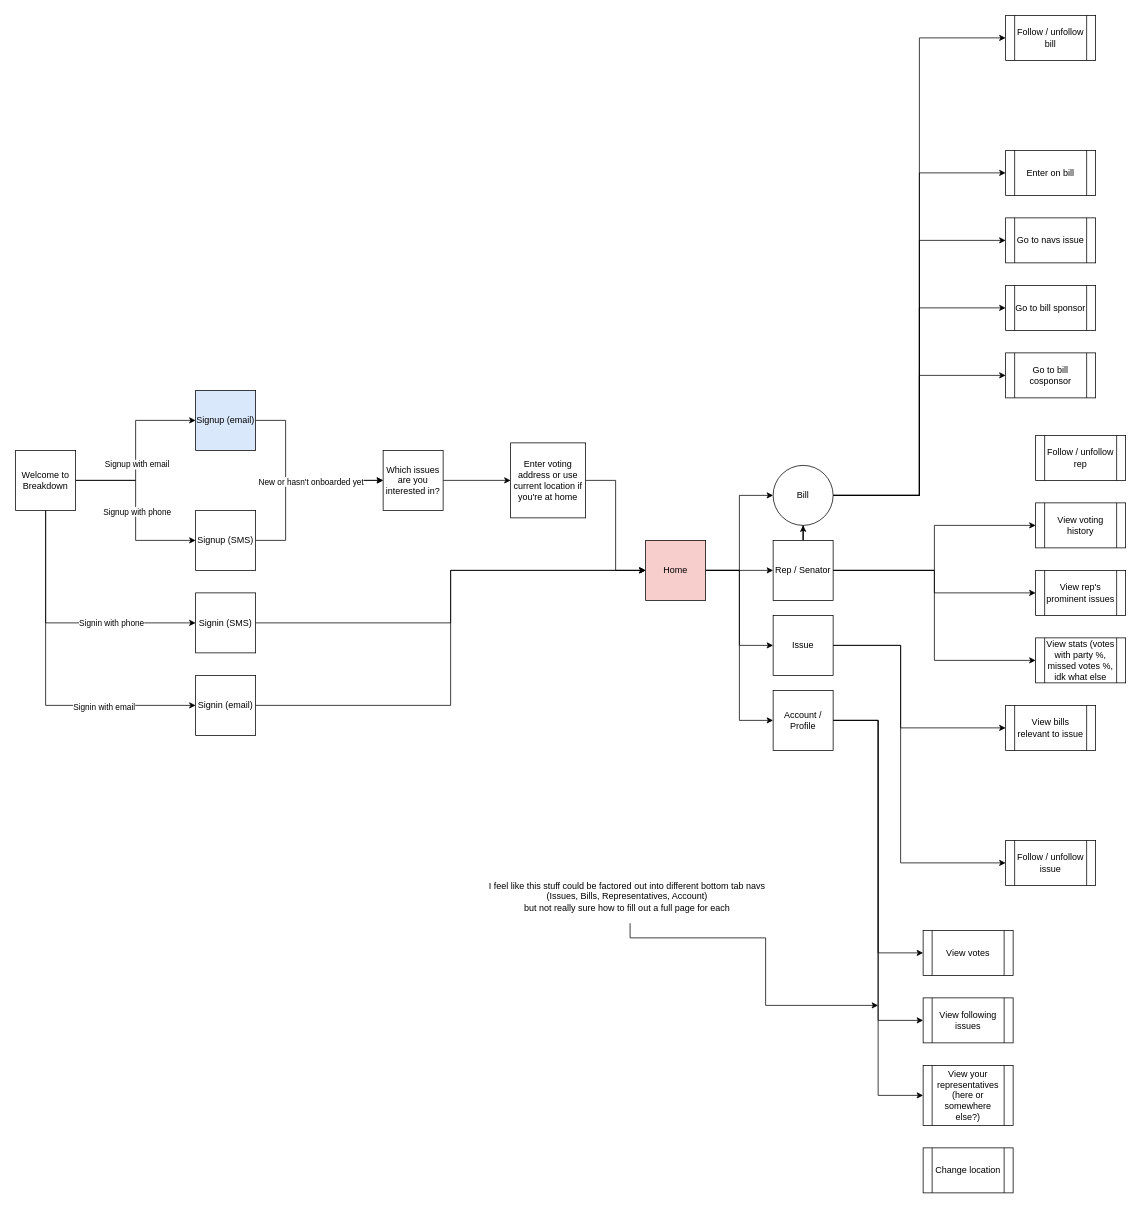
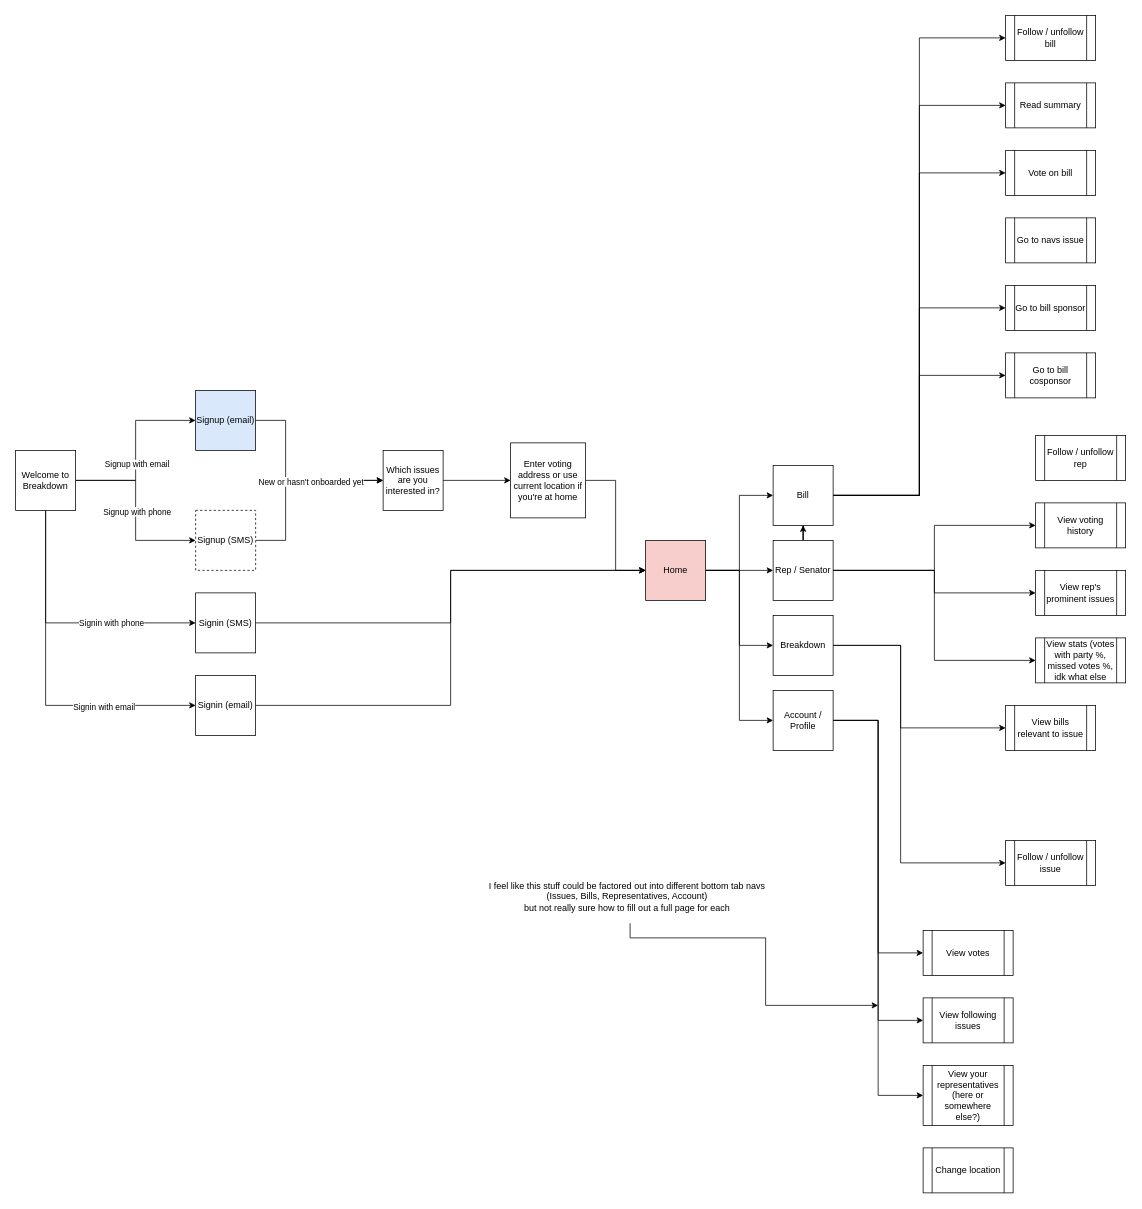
  <mxCell id="0" />
  <mxCell id="1" parent="0" />
  <mxCell id="2" style="edgeStyle=orthogonalEdgeStyle;rounded=0;orthogonalLoop=1;jettySize=auto;html=1;entryX=0;entryY=0.5;entryDx=0;entryDy=0;" edge="1" parent="1" source="10" target="12"><mxGeometry relative="1" as="geometry" /></mxCell>
  <mxCell id="3" value="Signup with email" style="edgeLabel;html=1;align=center;verticalAlign=middle;resizable=0;points=[];" vertex="1" connectable="0" parent="2"><mxGeometry x="-0.15" y="-1" relative="1" as="geometry"><mxPoint as="offset" /></mxGeometry></mxCell>
  <mxCell id="4" style="edgeStyle=orthogonalEdgeStyle;rounded=0;orthogonalLoop=1;jettySize=auto;html=1;entryX=0;entryY=0.5;entryDx=0;entryDy=0;" edge="1" parent="1" source="10" target="15"><mxGeometry relative="1" as="geometry" /></mxCell>
  <mxCell id="5" value="Signup with phone" style="edgeLabel;html=1;align=center;verticalAlign=middle;resizable=0;points=[];" vertex="1" connectable="0" parent="4"><mxGeometry x="0.01" y="1" relative="1" as="geometry"><mxPoint as="offset" /></mxGeometry></mxCell>
  <mxCell id="6" style="edgeStyle=orthogonalEdgeStyle;rounded=0;orthogonalLoop=1;jettySize=auto;html=1;entryX=0;entryY=0.5;entryDx=0;entryDy=0;" edge="1" parent="1" source="10" target="17"><mxGeometry relative="1" as="geometry"><Array as="points"><mxPoint x="60" y="830" /></Array></mxGeometry></mxCell>
  <mxCell id="7" value="Signin with phone" style="edgeLabel;html=1;align=center;verticalAlign=middle;resizable=0;points=[];" vertex="1" connectable="0" parent="6"><mxGeometry x="0.354" y="1" relative="1" as="geometry"><mxPoint as="offset" /></mxGeometry></mxCell>
  <mxCell id="8" style="edgeStyle=orthogonalEdgeStyle;rounded=0;orthogonalLoop=1;jettySize=auto;html=1;entryX=0;entryY=0.5;entryDx=0;entryDy=0;" edge="1" parent="1" source="10" target="19"><mxGeometry relative="1" as="geometry"><Array as="points"><mxPoint x="60" y="940" /></Array></mxGeometry></mxCell>
  <mxCell id="9" value="Signin with email" style="edgeLabel;html=1;align=center;verticalAlign=middle;resizable=0;points=[];" vertex="1" connectable="0" parent="8"><mxGeometry x="0.465" y="-2" relative="1" as="geometry"><mxPoint as="offset" /></mxGeometry></mxCell>
  <mxCell id="10" value="Welcome to Breakdown" style="whiteSpace=wrap;html=1;aspect=fixed;" vertex="1" parent="1"><mxGeometry x="20" y="600" width="80" height="80" as="geometry" /></mxCell>
  <mxCell id="11" style="edgeStyle=orthogonalEdgeStyle;rounded=0;orthogonalLoop=1;jettySize=auto;html=1;entryX=0;entryY=0.5;entryDx=0;entryDy=0;" edge="1" parent="1" source="12" target="26"><mxGeometry relative="1" as="geometry"><Array as="points"><mxPoint x="380" y="560" /><mxPoint x="380" y="640" /></Array></mxGeometry></mxCell>
  <mxCell id="12" value="Signup (email)" style="whiteSpace=wrap;html=1;aspect=fixed;fillColor=#dae8fc;" vertex="1" parent="1"><mxGeometry x="260" y="520" width="80" height="80" as="geometry" /></mxCell>
  <mxCell id="13" style="edgeStyle=orthogonalEdgeStyle;rounded=0;orthogonalLoop=1;jettySize=auto;html=1;entryX=0;entryY=0.5;entryDx=0;entryDy=0;" edge="1" parent="1" source="15" target="26"><mxGeometry relative="1" as="geometry"><Array as="points"><mxPoint x="380" y="720" /><mxPoint x="380" y="640" /></Array></mxGeometry></mxCell>
  <mxCell id="14" value="New or hasn't onboarded yet" style="edgeLabel;html=1;align=center;verticalAlign=middle;resizable=0;points=[];" vertex="1" connectable="0" parent="13"><mxGeometry x="0.224" y="-1" relative="1" as="geometry"><mxPoint as="offset" /></mxGeometry></mxCell>
- <mxCell id="15" value="Signup (SMS)" style="whiteSpace=wrap;html=1;aspect=fixed;" vertex="1" parent="1"><mxGeometry x="260" y="680" width="80" height="80" as="geometry" /></mxCell>
+ <mxCell id="15" value="Signup (SMS)" style="whiteSpace=wrap;html=1;aspect=fixed;dashed=1;" vertex="1" parent="1"><mxGeometry x="260" y="680" width="80" height="80" as="geometry" /></mxCell>
  <mxCell id="16" style="edgeStyle=orthogonalEdgeStyle;rounded=0;orthogonalLoop=1;jettySize=auto;html=1;entryX=0;entryY=0.5;entryDx=0;entryDy=0;" edge="1" parent="1" source="17" target="24"><mxGeometry relative="1" as="geometry" /></mxCell>
  <mxCell id="17" value="Signin (SMS)" style="whiteSpace=wrap;html=1;aspect=fixed;" vertex="1" parent="1"><mxGeometry x="260" y="790" width="80" height="80" as="geometry" /></mxCell>
  <mxCell id="18" style="edgeStyle=orthogonalEdgeStyle;rounded=0;orthogonalLoop=1;jettySize=auto;html=1;entryX=0;entryY=0.5;entryDx=0;entryDy=0;" edge="1" parent="1" source="19" target="24"><mxGeometry relative="1" as="geometry" /></mxCell>
  <mxCell id="19" value="Signin (email)" style="whiteSpace=wrap;html=1;aspect=fixed;" vertex="1" parent="1"><mxGeometry x="260" y="900" width="80" height="80" as="geometry" /></mxCell>
  <mxCell id="20" style="edgeStyle=orthogonalEdgeStyle;rounded=0;orthogonalLoop=1;jettySize=auto;html=1;entryX=0;entryY=0.5;entryDx=0;entryDy=0;" edge="1" parent="1" source="24" target="35"><mxGeometry relative="1" as="geometry" /></mxCell>
  <mxCell id="21" style="edgeStyle=orthogonalEdgeStyle;rounded=0;orthogonalLoop=1;jettySize=auto;html=1;entryX=0;entryY=0.5;entryDx=0;entryDy=0;" edge="1" parent="1" source="24" target="40"><mxGeometry relative="1" as="geometry" /></mxCell>
  <mxCell id="22" style="edgeStyle=orthogonalEdgeStyle;rounded=0;orthogonalLoop=1;jettySize=auto;html=1;entryX=0;entryY=0.5;entryDx=0;entryDy=0;" edge="1" parent="1" source="24" target="43"><mxGeometry relative="1" as="geometry" /></mxCell>
  <mxCell id="23" style="edgeStyle=orthogonalEdgeStyle;rounded=0;orthogonalLoop=1;jettySize=auto;html=1;entryX=0;entryY=0.5;entryDx=0;entryDy=0;" edge="1" parent="1" source="24" target="59"><mxGeometry relative="1" as="geometry" /></mxCell>
  <mxCell id="24" value="Home" style="whiteSpace=wrap;html=1;aspect=fixed;fillColor=#f8cecc;" vertex="1" parent="1"><mxGeometry x="860" y="720" width="80" height="80" as="geometry" /></mxCell>
  <mxCell id="25" style="edgeStyle=orthogonalEdgeStyle;rounded=0;orthogonalLoop=1;jettySize=auto;html=1;entryX=0;entryY=0.5;entryDx=0;entryDy=0;" edge="1" parent="1" source="26" target="28"><mxGeometry relative="1" as="geometry" /></mxCell>
  <mxCell id="26" value="Which issues are you interested in?" style="whiteSpace=wrap;html=1;aspect=fixed;" vertex="1" parent="1"><mxGeometry x="510" y="600" width="80" height="80" as="geometry" /></mxCell>
  <mxCell id="27" style="edgeStyle=orthogonalEdgeStyle;rounded=0;orthogonalLoop=1;jettySize=auto;html=1;entryX=0;entryY=0.5;entryDx=0;entryDy=0;" edge="1" parent="1" source="28" target="24"><mxGeometry relative="1" as="geometry" /></mxCell>
  <mxCell id="28" value="Enter voting address or use current location if you're at home" style="whiteSpace=wrap;html=1;aspect=fixed;" vertex="1" parent="1"><mxGeometry x="680" y="590" width="100" height="100" as="geometry" /></mxCell>
  <mxCell id="29" style="edgeStyle=orthogonalEdgeStyle;rounded=0;orthogonalLoop=1;jettySize=auto;html=1;entryX=0;entryY=0.5;entryDx=0;entryDy=0;" edge="1" parent="1" source="35" target="48"><mxGeometry relative="1" as="geometry" /></mxCell>
  <mxCell id="30" style="edgeStyle=orthogonalEdgeStyle;rounded=0;orthogonalLoop=1;jettySize=auto;html=1;entryX=0;entryY=0.5;entryDx=0;entryDy=0;" edge="1" parent="1" source="35" target="47"><mxGeometry relative="1" as="geometry" /></mxCell>
- <mxCell id="31" style="edgeStyle=orthogonalEdgeStyle;rounded=0;orthogonalLoop=1;jettySize=auto;html=1;entryX=0;entryY=0.5;entryDx=0;entryDy=0;" edge="1" parent="1" source="35" target="46"><mxGeometry relative="1" as="geometry" /></mxCell>
  <mxCell id="32" style="edgeStyle=orthogonalEdgeStyle;rounded=0;orthogonalLoop=1;jettySize=auto;html=1;entryX=0;entryY=0.5;entryDx=0;entryDy=0;" edge="1" parent="1" source="35" target="45"><mxGeometry relative="1" as="geometry" /></mxCell>
+ <mxCell id="33" style="edgeStyle=orthogonalEdgeStyle;rounded=0;orthogonalLoop=1;jettySize=auto;html=1;entryX=0;entryY=0.5;entryDx=0;entryDy=0;" edge="1" parent="1" source="35" target="44"><mxGeometry relative="1" as="geometry" /></mxCell>
  <mxCell id="34" style="edgeStyle=orthogonalEdgeStyle;rounded=0;orthogonalLoop=1;jettySize=auto;html=1;entryX=0;entryY=0.5;entryDx=0;entryDy=0;" edge="1" parent="1" source="35" target="54"><mxGeometry relative="1" as="geometry" /></mxCell>
- <mxCell id="35" value="Bill" style="ellipse;whiteSpace=wrap;html=1;aspect=fixed;" vertex="1" parent="1"><mxGeometry x="1030" y="620" width="80" height="80" as="geometry" /></mxCell>
+ <mxCell id="35" value="Bill" style="whiteSpace=wrap;html=1;aspect=fixed;" vertex="1" parent="1"><mxGeometry x="1030" y="620" width="80" height="80" as="geometry" /></mxCell>
  <mxCell id="36" style="edgeStyle=orthogonalEdgeStyle;rounded=0;orthogonalLoop=1;jettySize=auto;html=1;entryX=0;entryY=0.5;entryDx=0;entryDy=0;" edge="1" parent="1" source="40" target="49"><mxGeometry relative="1" as="geometry" /></mxCell>
  <mxCell id="37" style="edgeStyle=orthogonalEdgeStyle;rounded=0;orthogonalLoop=1;jettySize=auto;html=1;entryX=0;entryY=0.5;entryDx=0;entryDy=0;" edge="1" parent="1" source="40" target="50"><mxGeometry relative="1" as="geometry" /></mxCell>
  <mxCell id="38" style="edgeStyle=orthogonalEdgeStyle;rounded=0;orthogonalLoop=1;jettySize=auto;html=1;entryX=0;entryY=0.5;entryDx=0;entryDy=0;" edge="1" parent="1" source="40" target="51"><mxGeometry relative="1" as="geometry" /></mxCell>
  <mxCell id="39" style="edgeStyle=orthogonalEdgeStyle;rounded=0;orthogonalLoop=1;jettySize=auto;html=1;" edge="1" parent="1" source="40" target="35"><mxGeometry relative="1" as="geometry" /></mxCell>
  <mxCell id="40" value="Rep / Senator" style="whiteSpace=wrap;html=1;aspect=fixed;" vertex="1" parent="1"><mxGeometry x="1030" y="720" width="80" height="80" as="geometry" /></mxCell>
  <mxCell id="41" style="edgeStyle=orthogonalEdgeStyle;rounded=0;orthogonalLoop=1;jettySize=auto;html=1;entryX=0;entryY=0.5;entryDx=0;entryDy=0;" edge="1" parent="1" source="43" target="52"><mxGeometry relative="1" as="geometry"><Array as="points"><mxPoint x="1200" y="860" /><mxPoint x="1200" y="970" /></Array></mxGeometry></mxCell>
  <mxCell id="42" style="edgeStyle=orthogonalEdgeStyle;rounded=0;orthogonalLoop=1;jettySize=auto;html=1;entryX=0;entryY=0.5;entryDx=0;entryDy=0;" edge="1" parent="1" source="43" target="53"><mxGeometry relative="1" as="geometry"><Array as="points"><mxPoint x="1200" y="860" /><mxPoint x="1200" y="1150" /></Array></mxGeometry></mxCell>
- <mxCell id="43" value="Issue" style="whiteSpace=wrap;html=1;aspect=fixed;" vertex="1" parent="1"><mxGeometry x="1030" y="820" width="80" height="80" as="geometry" /></mxCell>
- <mxCell id="45" value="Enter on bill" style="shape=process;whiteSpace=wrap;html=1;backgroundOutline=1;" vertex="1" parent="1"><mxGeometry x="1340" y="200" width="120" height="60" as="geometry" /></mxCell>
+ <mxCell id="43" value="Breakdown" style="whiteSpace=wrap;html=1;aspect=fixed;" vertex="1" parent="1"><mxGeometry x="1030" y="820" width="80" height="80" as="geometry" /></mxCell>
+ <mxCell id="44" value="Read summary" style="shape=process;whiteSpace=wrap;html=1;backgroundOutline=1;" vertex="1" parent="1"><mxGeometry x="1340" y="110" width="120" height="60" as="geometry" /></mxCell>
+ <mxCell id="45" value="Vote on bill" style="shape=process;whiteSpace=wrap;html=1;backgroundOutline=1;" vertex="1" parent="1"><mxGeometry x="1340" y="200" width="120" height="60" as="geometry" /></mxCell>
  <mxCell id="46" value="Go to navs issue" style="shape=process;whiteSpace=wrap;html=1;backgroundOutline=1;" vertex="1" parent="1"><mxGeometry x="1340" y="290" width="120" height="60" as="geometry" /></mxCell>
  <mxCell id="47" value="Go to bill sponsor" style="shape=process;whiteSpace=wrap;html=1;backgroundOutline=1;" vertex="1" parent="1"><mxGeometry x="1340" y="380" width="120" height="60" as="geometry" /></mxCell>
  <mxCell id="48" value="Go to bill cosponsor" style="shape=process;whiteSpace=wrap;html=1;backgroundOutline=1;" vertex="1" parent="1"><mxGeometry x="1340" y="470" width="120" height="60" as="geometry" /></mxCell>
  <mxCell id="49" value="View voting history" style="shape=process;whiteSpace=wrap;html=1;backgroundOutline=1;" vertex="1" parent="1"><mxGeometry x="1380" y="670" width="120" height="60" as="geometry" /></mxCell>
  <mxCell id="50" value="View rep's prominent issues" style="shape=process;whiteSpace=wrap;html=1;backgroundOutline=1;" vertex="1" parent="1"><mxGeometry x="1380" y="760" width="120" height="60" as="geometry" /></mxCell>
  <mxCell id="51" value="View stats (votes with party %, missed votes %, idk what else" style="shape=process;whiteSpace=wrap;html=1;backgroundOutline=1;" vertex="1" parent="1"><mxGeometry x="1380" y="850" width="120" height="60" as="geometry" /></mxCell>
  <mxCell id="52" value="View bills relevant to issue" style="shape=process;whiteSpace=wrap;html=1;backgroundOutline=1;" vertex="1" parent="1"><mxGeometry x="1340" y="940" width="120" height="60" as="geometry" /></mxCell>
  <mxCell id="53" value="Follow / unfollow issue" style="shape=process;whiteSpace=wrap;html=1;backgroundOutline=1;" vertex="1" parent="1"><mxGeometry x="1340" y="1120" width="120" height="60" as="geometry" /></mxCell>
  <mxCell id="54" value="Follow / unfollow bill" style="shape=process;whiteSpace=wrap;html=1;backgroundOutline=1;" vertex="1" parent="1"><mxGeometry x="1340" y="20" width="120" height="60" as="geometry" /></mxCell>
  <mxCell id="55" value="Follow / unfollow rep" style="shape=process;whiteSpace=wrap;html=1;backgroundOutline=1;" vertex="1" parent="1"><mxGeometry x="1380" y="580" width="120" height="60" as="geometry" /></mxCell>
  <mxCell id="56" style="edgeStyle=orthogonalEdgeStyle;rounded=0;orthogonalLoop=1;jettySize=auto;html=1;entryX=0;entryY=0.5;entryDx=0;entryDy=0;" edge="1" parent="1" source="59" target="60"><mxGeometry relative="1" as="geometry" /></mxCell>
  <mxCell id="57" style="edgeStyle=orthogonalEdgeStyle;rounded=0;orthogonalLoop=1;jettySize=auto;html=1;entryX=0;entryY=0.5;entryDx=0;entryDy=0;" edge="1" parent="1" source="59" target="61"><mxGeometry relative="1" as="geometry" /></mxCell>
  <mxCell id="58" style="edgeStyle=orthogonalEdgeStyle;rounded=0;orthogonalLoop=1;jettySize=auto;html=1;entryX=0;entryY=0.5;entryDx=0;entryDy=0;" edge="1" parent="1" source="59" target="62"><mxGeometry relative="1" as="geometry" /></mxCell>
  <mxCell id="59" value="Account / Profile" style="whiteSpace=wrap;html=1;aspect=fixed;" vertex="1" parent="1"><mxGeometry x="1030" y="920" width="80" height="80" as="geometry" /></mxCell>
  <mxCell id="60" value="View votes" style="shape=process;whiteSpace=wrap;html=1;backgroundOutline=1;" vertex="1" parent="1"><mxGeometry x="1230" y="1240" width="120" height="60" as="geometry" /></mxCell>
  <mxCell id="61" value="View following issues" style="shape=process;whiteSpace=wrap;html=1;backgroundOutline=1;" vertex="1" parent="1"><mxGeometry x="1230" y="1330" width="120" height="60" as="geometry" /></mxCell>
  <mxCell id="62" value="View your representatives (here or somewhere else?)" style="shape=process;whiteSpace=wrap;html=1;backgroundOutline=1;" vertex="1" parent="1"><mxGeometry x="1230" y="1420" width="120" height="80" as="geometry" /></mxCell>
  <mxCell id="63" value="Change location" style="shape=process;whiteSpace=wrap;html=1;backgroundOutline=1;" vertex="1" parent="1"><mxGeometry x="1230" y="1530" width="120" height="60" as="geometry" /></mxCell>
  <mxCell id="64" style="edgeStyle=orthogonalEdgeStyle;rounded=0;orthogonalLoop=1;jettySize=auto;html=1;exitX=0.511;exitY=1.091;exitDx=0;exitDy=0;exitPerimeter=0;" edge="1" parent="1" source="65"><mxGeometry relative="1" as="geometry"><mxPoint x="1170" y="1340" as="targetPoint" /><Array as="points"><mxPoint x="839" y="1250" /><mxPoint x="1020" y="1250" /><mxPoint x="1020" y="1340" /></Array></mxGeometry></mxCell>
  <mxCell id="65" value="I feel like this stuff could be factored out into different bottom tab navs&lt;br&gt;(Issues, Bills, Representatives, Account)&lt;br&gt;but not really sure how to fill out a full page for each" style="text;html=1;align=center;verticalAlign=middle;resizable=0;points=[];autosize=1;strokeColor=none;fillColor=none;" vertex="1" parent="1"><mxGeometry x="640" y="1165" width="390" height="60" as="geometry" /></mxCell>
